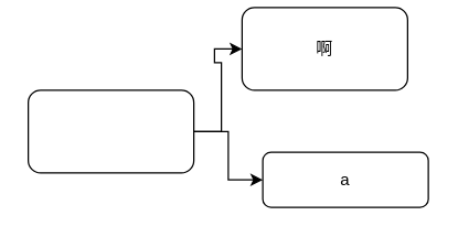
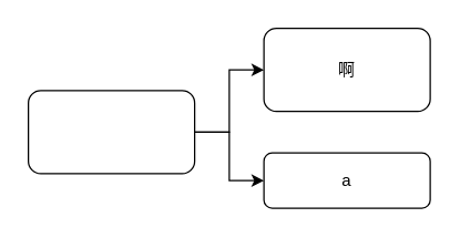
  <mxCell id="0" />
  <mxCell id="1" parent="0" />
  <mxCell id="2" style="edgeStyle=orthogonalEdgeStyle;rounded=0;orthogonalLoop=1;jettySize=auto;html=1;exitX=1;exitY=0.5;exitDx=0;exitDy=0;entryX=0;entryY=0.5;entryDx=0;entryDy=0;" parent="1" source="4" target="5" edge="1"><mxGeometry relative="1" as="geometry" /></mxCell>
  <mxCell id="3" style="edgeStyle=orthogonalEdgeStyle;rounded=0;orthogonalLoop=1;jettySize=auto;html=1;entryX=0;entryY=0.5;entryDx=0;entryDy=0;" parent="1" source="4" target="6" edge="1"><mxGeometry relative="1" as="geometry" /></mxCell>
  <mxCell id="4" value="" style="rounded=1;whiteSpace=wrap;html=1;" parent="1" vertex="1"><mxGeometry x="20" y="65" width="120" height="60" as="geometry" /></mxCell>
- <mxCell id="5" value="啊" style="rounded=1;whiteSpace=wrap;html=1;" parent="1" vertex="1"><mxGeometry x="175" y="5" width="120" height="60" as="geometry" /></mxCell>
+ <mxCell id="5" value="啊" style="rounded=1;whiteSpace=wrap;html=1;" parent="1" vertex="1"><mxGeometry x="190" y="20" width="120" height="60" as="geometry" /></mxCell>
  <mxCell id="6" value="a" style="rounded=1;whiteSpace=wrap;html=1;" parent="1" vertex="1"><mxGeometry x="190" y="110" width="120" height="40" as="geometry" /></mxCell>
